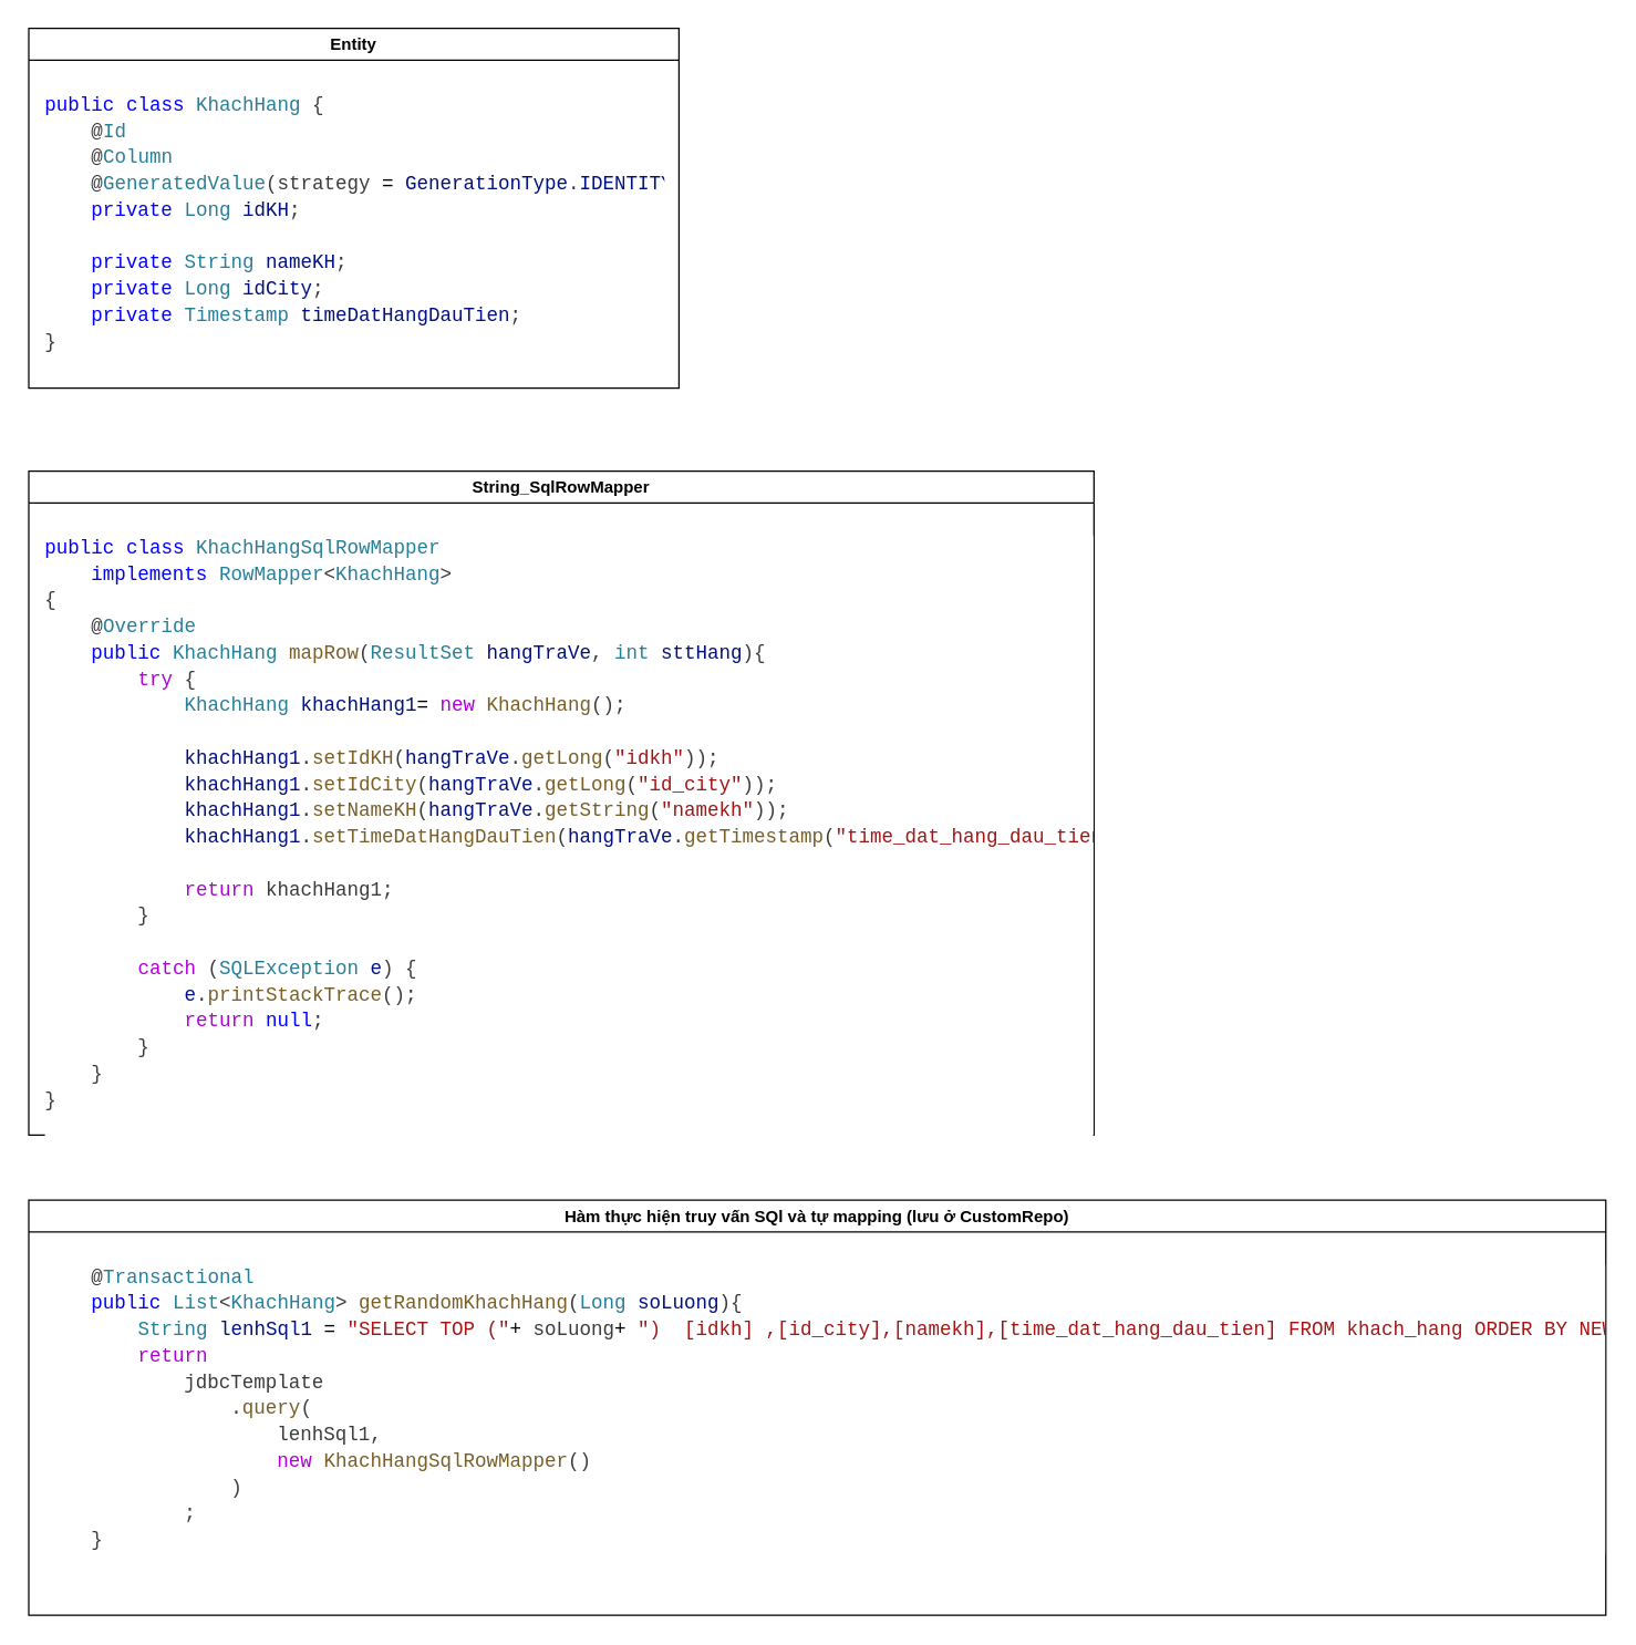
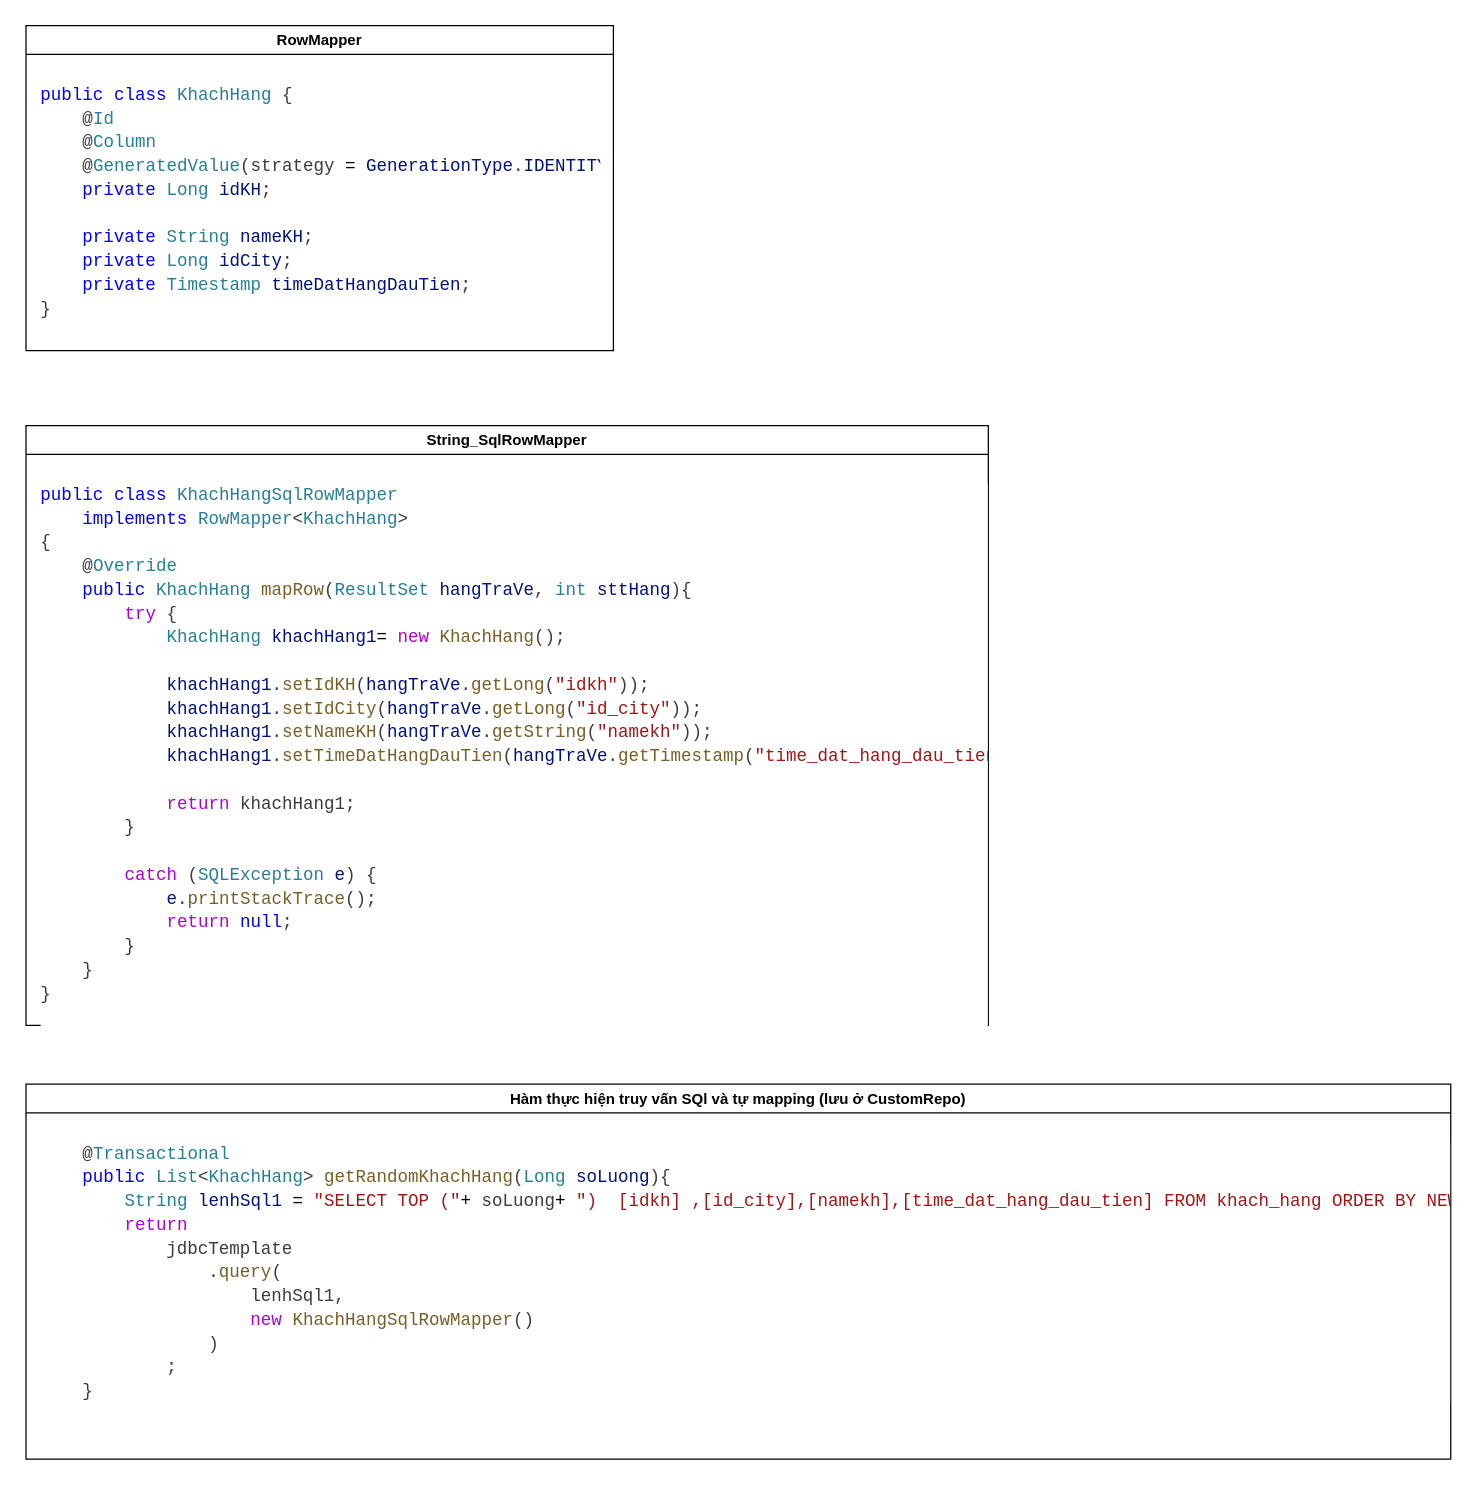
  <mxCell id="0" />
  <mxCell id="1" parent="0" />
  <mxCell id="2" value="String_SqlRowMapper" style="swimlane;whiteSpace=wrap;html=1;swimlaneFillColor=default;" parent="1" vertex="1"><mxGeometry x="20" y="340" width="770" height="480" as="geometry" /></mxCell>
  <mxCell id="3" value="&lt;h1 style=&quot;margin-top: 0px;&quot;&gt;&lt;div style=&quot;color: #3b3b3b;background-color: #ffffff;font-family: Consolas, 'Courier New', monospace;font-weight: normal;font-size: 14px;line-height: 19px;white-space: pre;&quot;&gt;&lt;div&gt;&lt;span style=&quot;color: #0000ff;&quot;&gt;public&lt;/span&gt; &lt;span style=&quot;color: #0000ff;&quot;&gt;class&lt;/span&gt; &lt;span style=&quot;color: #267f99;&quot;&gt;KhachHangSqlRowMapper&lt;/span&gt; &lt;/div&gt;&lt;div&gt;&amp;nbsp; &amp;nbsp; &lt;span style=&quot;color: #0000ff;&quot;&gt;implements&lt;/span&gt; &lt;span style=&quot;color: #267f99;&quot;&gt;RowMapper&lt;/span&gt;&amp;lt;&lt;span style=&quot;color: #267f99;&quot;&gt;KhachHang&lt;/span&gt;&amp;gt;&lt;/div&gt;&lt;div&gt;{&lt;/div&gt;&lt;div&gt;&amp;nbsp; &amp;nbsp; @&lt;span style=&quot;color: #267f99;&quot;&gt;Override&lt;/span&gt;&lt;/div&gt;&lt;div&gt;&amp;nbsp; &amp;nbsp; &lt;span style=&quot;color: #0000ff;&quot;&gt;public&lt;/span&gt; &lt;span style=&quot;color: #267f99;&quot;&gt;KhachHang&lt;/span&gt; &lt;span style=&quot;color: #795e26;&quot;&gt;mapRow&lt;/span&gt;(&lt;span style=&quot;color: #267f99;&quot;&gt;ResultSet&lt;/span&gt; &lt;span style=&quot;color: #001080;&quot;&gt;hangTraVe&lt;/span&gt;, &lt;span style=&quot;color: #267f99;&quot;&gt;int&lt;/span&gt; &lt;span style=&quot;color: #001080;&quot;&gt;sttHang&lt;/span&gt;){&lt;/div&gt;&lt;div&gt;&amp;nbsp; &amp;nbsp; &amp;nbsp; &amp;nbsp; &lt;span style=&quot;color: #af00db;&quot;&gt;try&lt;/span&gt; {&lt;/div&gt;&lt;div&gt;&amp;nbsp; &amp;nbsp; &amp;nbsp; &amp;nbsp; &amp;nbsp; &amp;nbsp; &lt;span style=&quot;color: #267f99;&quot;&gt;KhachHang&lt;/span&gt; &lt;span style=&quot;color: #001080;&quot;&gt;khachHang1&lt;/span&gt;&lt;span style=&quot;color: #000000;&quot;&gt;=&lt;/span&gt; &lt;span style=&quot;color: #af00db;&quot;&gt;new&lt;/span&gt; &lt;span style=&quot;color: #795e26;&quot;&gt;KhachHang&lt;/span&gt;();&lt;/div&gt;&lt;br&gt;&lt;div&gt;&amp;nbsp; &amp;nbsp; &amp;nbsp; &amp;nbsp; &amp;nbsp; &amp;nbsp; &lt;span style=&quot;color: #001080;&quot;&gt;khachHang1&lt;/span&gt;.&lt;span style=&quot;color: #795e26;&quot;&gt;setIdKH&lt;/span&gt;(&lt;span style=&quot;color: #001080;&quot;&gt;hangTraVe&lt;/span&gt;.&lt;span style=&quot;color: #795e26;&quot;&gt;getLong&lt;/span&gt;(&lt;span style=&quot;color: #a31515;&quot;&gt;&quot;idkh&quot;&lt;/span&gt;));&lt;/div&gt;&lt;div&gt;&amp;nbsp; &amp;nbsp; &amp;nbsp; &amp;nbsp; &amp;nbsp; &amp;nbsp; &lt;span style=&quot;color: #001080;&quot;&gt;khachHang1&lt;/span&gt;.&lt;span style=&quot;color: #795e26;&quot;&gt;setIdCity&lt;/span&gt;(&lt;span style=&quot;color: #001080;&quot;&gt;hangTraVe&lt;/span&gt;.&lt;span style=&quot;color: #795e26;&quot;&gt;getLong&lt;/span&gt;(&lt;span style=&quot;color: #a31515;&quot;&gt;&quot;id_city&quot;&lt;/span&gt;));&lt;/div&gt;&lt;div&gt;&amp;nbsp; &amp;nbsp; &amp;nbsp; &amp;nbsp; &amp;nbsp; &amp;nbsp; &lt;span style=&quot;color: #001080;&quot;&gt;khachHang1&lt;/span&gt;.&lt;span style=&quot;color: #795e26;&quot;&gt;setNameKH&lt;/span&gt;(&lt;span style=&quot;color: #001080;&quot;&gt;hangTraVe&lt;/span&gt;.&lt;span style=&quot;color: #795e26;&quot;&gt;getString&lt;/span&gt;(&lt;span style=&quot;color: #a31515;&quot;&gt;&quot;namekh&quot;&lt;/span&gt;));&lt;/div&gt;&lt;div&gt;&amp;nbsp; &amp;nbsp; &amp;nbsp; &amp;nbsp; &amp;nbsp; &amp;nbsp; &lt;span style=&quot;color: #001080;&quot;&gt;khachHang1&lt;/span&gt;.&lt;span style=&quot;color: #795e26;&quot;&gt;setTimeDatHangDauTien&lt;/span&gt;(&lt;span style=&quot;color: #001080;&quot;&gt;hangTraVe&lt;/span&gt;.&lt;span style=&quot;color: #795e26;&quot;&gt;getTimestamp&lt;/span&gt;(&lt;span style=&quot;color: #a31515;&quot;&gt;&quot;time_dat_hang_dau_tien&quot;&lt;/span&gt;));&lt;/div&gt;&lt;br&gt;&lt;div&gt;&amp;nbsp; &amp;nbsp; &amp;nbsp; &amp;nbsp; &amp;nbsp; &amp;nbsp; &lt;span style=&quot;color: #af00db;&quot;&gt;return&lt;/span&gt; khachHang1;&lt;/div&gt;&lt;div&gt;&amp;nbsp; &amp;nbsp; &amp;nbsp; &amp;nbsp; }&lt;/div&gt;&lt;div&gt;&amp;nbsp; &amp;nbsp; &amp;nbsp; &amp;nbsp; &lt;/div&gt;&lt;div&gt;&amp;nbsp; &amp;nbsp; &amp;nbsp; &amp;nbsp; &lt;span style=&quot;color: #af00db;&quot;&gt;catch&lt;/span&gt; (&lt;span style=&quot;color: #267f99;&quot;&gt;SQLException&lt;/span&gt; &lt;span style=&quot;color: #001080;&quot;&gt;e&lt;/span&gt;) {&lt;/div&gt;&lt;div&gt;&amp;nbsp; &amp;nbsp; &amp;nbsp; &amp;nbsp; &amp;nbsp; &amp;nbsp; &lt;span style=&quot;color: #001080;&quot;&gt;e&lt;/span&gt;.&lt;span style=&quot;color: #795e26;&quot;&gt;printStackTrace&lt;/span&gt;();&lt;/div&gt;&lt;div&gt;&amp;nbsp; &amp;nbsp; &amp;nbsp; &amp;nbsp; &amp;nbsp; &amp;nbsp; &lt;span style=&quot;color: #af00db;&quot;&gt;return&lt;/span&gt; &lt;span style=&quot;color: #0000ff;&quot;&gt;null&lt;/span&gt;;&lt;/div&gt;&lt;div&gt;&amp;nbsp; &amp;nbsp; &amp;nbsp; &amp;nbsp; }&lt;/div&gt;&lt;div&gt;&amp;nbsp; &amp;nbsp; }&lt;/div&gt;&lt;div&gt;}&lt;/div&gt;&lt;div&gt;&lt;br&gt;&lt;/div&gt;&lt;/div&gt;&lt;/h1&gt;" style="text;html=1;whiteSpace=wrap;overflow=hidden;rounded=0;" parent="2" vertex="1"><mxGeometry x="10" y="40" width="760" height="440" as="geometry" /></mxCell>
  <mxCell id="4" value="Hàm thực hiện truy vấn SQl và tự mapping (lưu ở CustomRepo)" style="swimlane;whiteSpace=wrap;html=1;swimlaneFillColor=default;" parent="1" vertex="1"><mxGeometry x="20" y="867" width="1140" height="300" as="geometry" /></mxCell>
  <mxCell id="5" value="&lt;div style=&quot;color: rgb(59, 59, 59); background-color: rgb(255, 255, 255); font-family: Consolas, &amp;quot;Courier New&amp;quot;, monospace; font-size: 14px; line-height: 19px; white-space: pre;&quot;&gt;&lt;div&gt;&amp;nbsp; &amp;nbsp; @&lt;span style=&quot;color: #267f99;&quot;&gt;Transactional&lt;/span&gt;&lt;/div&gt;&lt;div&gt;&amp;nbsp; &amp;nbsp; &lt;span style=&quot;color: #0000ff;&quot;&gt;public&lt;/span&gt; &lt;span style=&quot;color: #267f99;&quot;&gt;List&lt;/span&gt;&amp;lt;&lt;span style=&quot;color: #267f99;&quot;&gt;KhachHang&lt;/span&gt;&amp;gt; &lt;span style=&quot;color: #795e26;&quot;&gt;getRandomKhachHang&lt;/span&gt;(&lt;span style=&quot;color: #267f99;&quot;&gt;Long&lt;/span&gt; &lt;span style=&quot;color: #001080;&quot;&gt;soLuong&lt;/span&gt;){&lt;/div&gt;&lt;div&gt;&amp;nbsp; &amp;nbsp; &amp;nbsp; &amp;nbsp; &lt;span style=&quot;color: #267f99;&quot;&gt;String&lt;/span&gt; &lt;span style=&quot;color: #001080;&quot;&gt;lenhSql1&lt;/span&gt; &lt;span style=&quot;color: #000000;&quot;&gt;=&lt;/span&gt; &lt;span style=&quot;color: #a31515;&quot;&gt;&quot;SELECT TOP (&quot;&lt;/span&gt;&lt;span style=&quot;color: #000000;&quot;&gt;+&lt;/span&gt; soLuong&lt;span style=&quot;color: #000000;&quot;&gt;+&lt;/span&gt; &lt;span style=&quot;color: #a31515;&quot;&gt;&quot;) &amp;nbsp;[idkh] ,[id_city],[namekh],[time_dat_hang_dau_tien] FROM khach_hang ORDER BY NEWID()&quot;&lt;/span&gt;;&lt;/div&gt;&lt;div&gt;&amp;nbsp; &amp;nbsp; &amp;nbsp; &amp;nbsp; &lt;span style=&quot;color: #af00db;&quot;&gt;return&lt;/span&gt; &lt;/div&gt;&lt;div&gt;&amp;nbsp; &amp;nbsp; &amp;nbsp; &amp;nbsp; &amp;nbsp; &amp;nbsp; jdbcTemplate&lt;/div&gt;&lt;div&gt;&amp;nbsp; &amp;nbsp; &amp;nbsp; &amp;nbsp; &amp;nbsp; &amp;nbsp; &amp;nbsp; &amp;nbsp; .&lt;span style=&quot;color: #795e26;&quot;&gt;query&lt;/span&gt;(&lt;/div&gt;&lt;div&gt;&amp;nbsp; &amp;nbsp; &amp;nbsp; &amp;nbsp; &amp;nbsp; &amp;nbsp; &amp;nbsp; &amp;nbsp; &amp;nbsp; &amp;nbsp; lenhSql1,&lt;/div&gt;&lt;div&gt;&amp;nbsp; &amp;nbsp; &amp;nbsp; &amp;nbsp; &amp;nbsp; &amp;nbsp; &amp;nbsp; &amp;nbsp; &amp;nbsp; &amp;nbsp; &lt;span style=&quot;color: #af00db;&quot;&gt;new&lt;/span&gt; &lt;span style=&quot;color: #795e26;&quot;&gt;KhachHangSqlRowMapper&lt;/span&gt;()&lt;/div&gt;&lt;div&gt;&amp;nbsp; &amp;nbsp; &amp;nbsp; &amp;nbsp; &amp;nbsp; &amp;nbsp; &amp;nbsp; &amp;nbsp; )&lt;/div&gt;&lt;div&gt;&amp;nbsp; &amp;nbsp; &amp;nbsp; &amp;nbsp; &amp;nbsp; &amp;nbsp; ;&lt;/div&gt;&lt;div&gt;&amp;nbsp; &amp;nbsp; }&lt;/div&gt;&lt;/div&gt;" style="text;html=1;whiteSpace=wrap;overflow=hidden;rounded=0;" parent="4" vertex="1"><mxGeometry x="10" y="40" width="1130" height="230" as="geometry" /></mxCell>
- <mxCell id="6" value="Entity" style="swimlane;whiteSpace=wrap;html=1;swimlaneFillColor=default;" parent="1" vertex="1"><mxGeometry x="20" y="20" width="470" height="260" as="geometry" /></mxCell>
+ <mxCell id="6" value="RowMapper" style="swimlane;whiteSpace=wrap;html=1;swimlaneFillColor=default;" parent="1" vertex="1"><mxGeometry x="20" y="20" width="470" height="260" as="geometry" /></mxCell>
  <mxCell id="7" value="&lt;h1 style=&quot;margin-top: 0px;&quot;&gt;&lt;div style=&quot;color: #3b3b3b;background-color: #ffffff;font-family: Consolas, 'Courier New', monospace;font-weight: normal;font-size: 14px;line-height: 19px;white-space: pre;&quot;&gt;&lt;div&gt;&lt;div style=&quot;line-height: 19px;&quot;&gt;&lt;div&gt;&lt;span style=&quot;color: #0000ff;&quot;&gt;public&lt;/span&gt; &lt;span style=&quot;color: #0000ff;&quot;&gt;class&lt;/span&gt; &lt;span style=&quot;color: #267f99;&quot;&gt;KhachHang&lt;/span&gt; {&lt;/div&gt;&lt;div&gt;&amp;nbsp; &amp;nbsp; @&lt;span style=&quot;color: #267f99;&quot;&gt;Id&lt;/span&gt;&lt;/div&gt;&lt;div&gt;&amp;nbsp; &amp;nbsp; @&lt;span style=&quot;color: #267f99;&quot;&gt;Column&lt;/span&gt;&lt;/div&gt;&lt;div&gt;&amp;nbsp; &amp;nbsp; @&lt;span style=&quot;color: #267f99;&quot;&gt;GeneratedValue&lt;/span&gt;(strategy &lt;span style=&quot;color: #000000;&quot;&gt;=&lt;/span&gt; &lt;span style=&quot;color: #001080;&quot;&gt;GenerationType&lt;/span&gt;.&lt;span style=&quot;color: #001080;&quot;&gt;IDENTITY&lt;/span&gt;)&lt;/div&gt;&lt;div&gt;&amp;nbsp; &amp;nbsp; &lt;span style=&quot;color: #0000ff;&quot;&gt;private&lt;/span&gt; &lt;span style=&quot;color: #267f99;&quot;&gt;Long&lt;/span&gt; &lt;span style=&quot;color: #001080;&quot;&gt;idKH&lt;/span&gt;;&lt;/div&gt;&lt;div&gt;&amp;nbsp; &amp;nbsp; &lt;/div&gt;&lt;div&gt;&amp;nbsp; &amp;nbsp; &lt;span style=&quot;color: #0000ff;&quot;&gt;private&lt;/span&gt; &lt;span style=&quot;color: #267f99;&quot;&gt;String&lt;/span&gt; &lt;span style=&quot;color: #001080;&quot;&gt;nameKH&lt;/span&gt;;&lt;/div&gt;&lt;div&gt;&amp;nbsp; &amp;nbsp; &lt;span style=&quot;color: #0000ff;&quot;&gt;private&lt;/span&gt; &lt;span style=&quot;color: #267f99;&quot;&gt;Long&lt;/span&gt; &lt;span style=&quot;color: #001080;&quot;&gt;idCity&lt;/span&gt;;&lt;/div&gt;&lt;div&gt;&amp;nbsp; &amp;nbsp; &lt;span style=&quot;color: #0000ff;&quot;&gt;private&lt;/span&gt; &lt;span style=&quot;color: #267f99;&quot;&gt;Timestamp&lt;/span&gt; &lt;span style=&quot;color: #001080;&quot;&gt;timeDatHangDauTien&lt;/span&gt;;&lt;/div&gt;&lt;div&gt;}&lt;/div&gt;&lt;/div&gt;&lt;/div&gt;&lt;/div&gt;&lt;/h1&gt;" style="text;html=1;whiteSpace=wrap;overflow=hidden;rounded=0;" parent="6" vertex="1"><mxGeometry x="10" y="40" width="450" height="210" as="geometry" /></mxCell>
